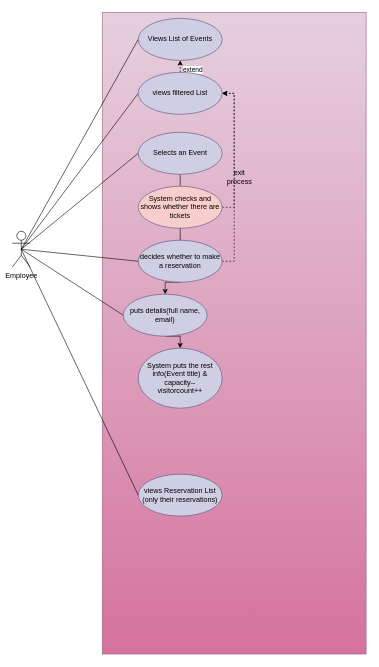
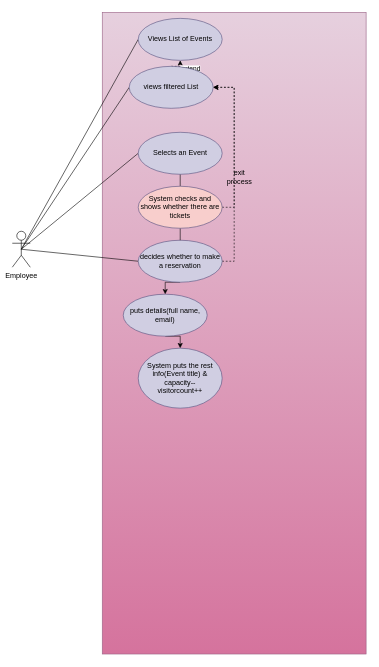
  <mxCell id="0" />
  <mxCell id="1" parent="0" />
  <mxCell id="2" value="" style="rounded=0;whiteSpace=wrap;html=1;fillColor=#e6d0de;strokeColor=#996185;gradientColor=#d5739d;" vertex="1" parent="1"><mxGeometry x="170" y="20" width="440" height="1070" as="geometry" /></mxCell>
  <mxCell id="3" style="rounded=0;orthogonalLoop=1;jettySize=auto;html=1;exitX=0.5;exitY=0.5;exitDx=0;exitDy=0;exitPerimeter=0;entryX=0;entryY=0.5;entryDx=0;entryDy=0;endArrow=none;endFill=0;" edge="1" parent="1" source="8" target="12"><mxGeometry relative="1" as="geometry" /></mxCell>
- <mxCell id="4" style="rounded=0;orthogonalLoop=1;jettySize=auto;html=1;exitX=0.5;exitY=0.5;exitDx=0;exitDy=0;exitPerimeter=0;entryX=0;entryY=0.5;entryDx=0;entryDy=0;endArrow=none;endFill=0;" edge="1" parent="1" source="8" target="17"><mxGeometry relative="1" as="geometry"><mxPoint x="230" y="245" as="targetPoint" /></mxGeometry></mxCell>
  <mxCell id="5" style="rounded=0;orthogonalLoop=1;jettySize=auto;html=1;exitX=0.5;exitY=0.5;exitDx=0;exitDy=0;exitPerimeter=0;entryX=0;entryY=0.5;entryDx=0;entryDy=0;endArrow=none;endFill=0;" edge="1" parent="1" source="8" target="11"><mxGeometry relative="1" as="geometry" /></mxCell>
  <mxCell id="6" style="rounded=0;orthogonalLoop=1;jettySize=auto;html=1;exitX=0.5;exitY=0.5;exitDx=0;exitDy=0;exitPerimeter=0;endArrow=none;endFill=0;entryX=0;entryY=0.5;entryDx=0;entryDy=0;" edge="1" parent="1" source="8" target="14"><mxGeometry relative="1" as="geometry"><mxPoint x="320" y="625" as="targetPoint" /></mxGeometry></mxCell>
  <mxCell id="7" style="rounded=0;orthogonalLoop=1;jettySize=auto;html=1;exitX=0.5;exitY=0.5;exitDx=0;exitDy=0;exitPerimeter=0;entryX=0;entryY=0.5;entryDx=0;entryDy=0;endArrow=none;endFill=0;" edge="1" parent="1" source="8" target="20"><mxGeometry relative="1" as="geometry"><mxPoint x="230" y="715" as="targetPoint" /></mxGeometry></mxCell>
  <mxCell id="8" value="Employee" style="shape=umlActor;verticalLabelPosition=bottom;verticalAlign=top;html=1;" vertex="1" parent="1"><mxGeometry x="20" y="385" width="30" height="60" as="geometry" /></mxCell>
  <mxCell id="9" style="edgeStyle=orthogonalEdgeStyle;rounded=0;orthogonalLoop=1;jettySize=auto;html=1;exitX=0.5;exitY=0;exitDx=0;exitDy=0;entryX=0.5;entryY=1;entryDx=0;entryDy=0;dashed=1;" edge="1" parent="1" source="11" target="12"><mxGeometry relative="1" as="geometry" /></mxCell>
  <mxCell id="10" value="extend" style="edgeLabel;html=1;align=center;verticalAlign=middle;resizable=0;points=[];" vertex="1" connectable="0" parent="9"><mxGeometry x="-0.093" relative="1" as="geometry"><mxPoint x="20" y="4" as="offset" /></mxGeometry></mxCell>
- <mxCell id="11" value="views filtered List" style="ellipse;whiteSpace=wrap;html=1;fillColor=#d0cee2;strokeColor=#56517e;" vertex="1" parent="1"><mxGeometry x="230" y="120" width="140" height="70" as="geometry" /></mxCell>
+ <mxCell id="11" value="views filtered List" style="ellipse;whiteSpace=wrap;html=1;fillColor=#d0cee2;strokeColor=#56517e;" vertex="1" parent="1"><mxGeometry x="215" y="110" width="140" height="70" as="geometry" /></mxCell>
  <mxCell id="12" value="Views List of Events" style="ellipse;whiteSpace=wrap;html=1;fillColor=#d0cee2;strokeColor=#56517e;" vertex="1" parent="1"><mxGeometry x="230" y="30" width="140" height="70" as="geometry" /></mxCell>
  <mxCell id="13" style="edgeStyle=orthogonalEdgeStyle;rounded=0;orthogonalLoop=1;jettySize=auto;html=1;exitX=0.5;exitY=1;exitDx=0;exitDy=0;entryX=0.5;entryY=0;entryDx=0;entryDy=0;endArrow=none;endFill=0;" edge="1" parent="1" source="14" target="23"><mxGeometry relative="1" as="geometry" /></mxCell>
  <mxCell id="14" value="Selects an Event" style="ellipse;whiteSpace=wrap;html=1;fillColor=#d0cee2;strokeColor=#56517e;" vertex="1" parent="1"><mxGeometry x="230" y="220" width="140" height="70" as="geometry" /></mxCell>
  <mxCell id="15" value="&lt;div&gt;exit&lt;/div&gt;&lt;div&gt;process&lt;br&gt;&lt;/div&gt;" style="text;html=1;align=center;verticalAlign=middle;whiteSpace=wrap;rounded=0;" vertex="1" parent="1"><mxGeometry x="384" y="290" width="30" height="10" as="geometry" /></mxCell>
  <mxCell id="16" style="edgeStyle=orthogonalEdgeStyle;rounded=0;orthogonalLoop=1;jettySize=auto;html=1;exitX=0.5;exitY=1;exitDx=0;exitDy=0;entryX=0.5;entryY=0;entryDx=0;entryDy=0;" edge="1" parent="1" source="17" target="24"><mxGeometry relative="1" as="geometry" /></mxCell>
  <mxCell id="17" value="puts details(full name, email)" style="ellipse;whiteSpace=wrap;html=1;fillColor=#d0cee2;strokeColor=#56517e;" vertex="1" parent="1"><mxGeometry x="205" y="490" width="140" height="70" as="geometry" /></mxCell>
  <mxCell id="18" style="edgeStyle=orthogonalEdgeStyle;rounded=0;orthogonalLoop=1;jettySize=auto;html=1;exitX=1;exitY=0.5;exitDx=0;exitDy=0;entryX=1;entryY=0.5;entryDx=0;entryDy=0;dashed=1;" edge="1" parent="1" source="20" target="11"><mxGeometry relative="1" as="geometry"><mxPoint x="370" y="245" as="targetPoint" /></mxGeometry></mxCell>
  <mxCell id="19" style="edgeStyle=orthogonalEdgeStyle;rounded=0;orthogonalLoop=1;jettySize=auto;html=1;exitX=0.5;exitY=1;exitDx=0;exitDy=0;entryX=0.5;entryY=0;entryDx=0;entryDy=0;" edge="1" parent="1" source="20" target="17"><mxGeometry relative="1" as="geometry" /></mxCell>
  <mxCell id="20" value="decides whether to make a reservation" style="ellipse;whiteSpace=wrap;html=1;fillColor=#d0cee2;strokeColor=#56517e;" vertex="1" parent="1"><mxGeometry x="230" y="400" width="140" height="70" as="geometry" /></mxCell>
  <mxCell id="21" style="edgeStyle=orthogonalEdgeStyle;rounded=0;orthogonalLoop=1;jettySize=auto;html=1;exitX=1;exitY=0.5;exitDx=0;exitDy=0;entryX=1;entryY=0.5;entryDx=0;entryDy=0;dashed=1;" edge="1" parent="1" source="23" target="11"><mxGeometry relative="1" as="geometry" /></mxCell>
  <mxCell id="22" style="edgeStyle=orthogonalEdgeStyle;rounded=0;orthogonalLoop=1;jettySize=auto;html=1;exitX=0.5;exitY=1;exitDx=0;exitDy=0;entryX=0.5;entryY=0;entryDx=0;entryDy=0;endArrow=none;endFill=0;" edge="1" parent="1" source="23" target="20"><mxGeometry relative="1" as="geometry" /></mxCell>
  <mxCell id="23" value="System checks and shows whether there are tickets" style="ellipse;whiteSpace=wrap;html=1;fillColor=#f8cecc;strokeColor=#56517e;" vertex="1" parent="1"><mxGeometry x="230" y="310" width="140" height="70" as="geometry" /></mxCell>
  <mxCell id="24" value="&lt;div&gt;System puts the rest info(Event title) &amp;amp; &lt;br&gt;&lt;/div&gt;&lt;div&gt;capacity--&lt;/div&gt;&lt;div&gt;visitorcount++&lt;br&gt;&lt;/div&gt;" style="ellipse;whiteSpace=wrap;html=1;fillColor=#d0cee2;strokeColor=#56517e;" vertex="1" parent="1"><mxGeometry x="230" y="580" width="140" height="100" as="geometry" /></mxCell>
- <mxCell id="25" value="&lt;div&gt;views Reservation List&lt;/div&gt;&lt;div&gt;(only their reservations)&lt;br&gt;&lt;/div&gt;" style="ellipse;whiteSpace=wrap;html=1;fillColor=#d0cee2;strokeColor=#56517e;" vertex="1" parent="1"><mxGeometry x="230" y="790" width="140" height="70" as="geometry" /></mxCell>
- <mxCell id="26" style="rounded=0;orthogonalLoop=1;jettySize=auto;html=1;exitX=0.5;exitY=0.5;exitDx=0;exitDy=0;exitPerimeter=0;entryX=0;entryY=0.5;entryDx=0;entryDy=0;endArrow=none;endFill=0;" edge="1" parent="1" source="8" target="25"><mxGeometry relative="1" as="geometry"><mxPoint x="231" y="730" as="targetPoint" /></mxGeometry></mxCell>
